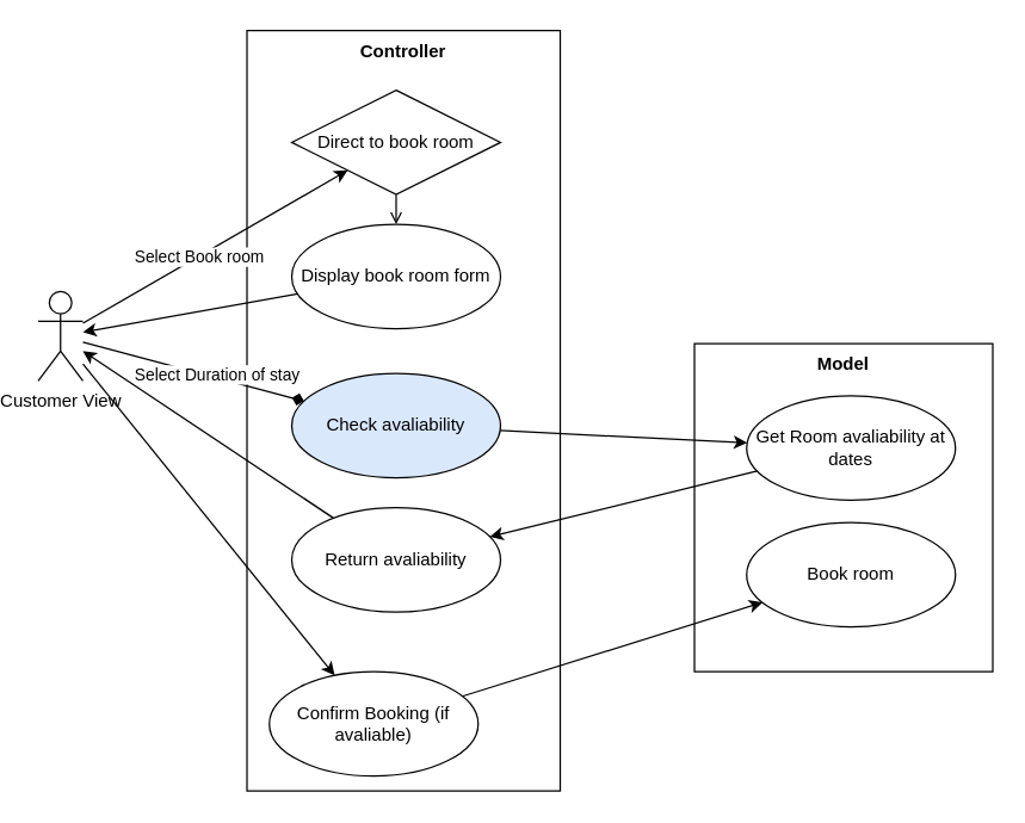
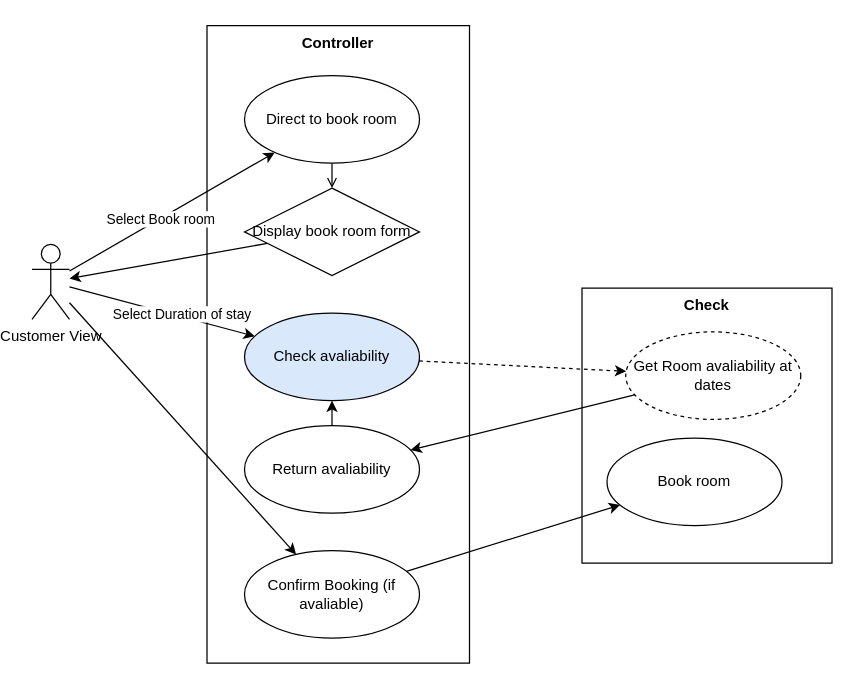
  <mxCell id="0" />
  <mxCell id="1" parent="0" />
  <mxCell id="2" value="Controller" style="shape=rect;html=1;verticalAlign=top;fontStyle=1;whiteSpace=wrap;align=center;" parent="1" vertex="1"><mxGeometry x="160" y="20" width="210" height="510" as="geometry" /></mxCell>
  <mxCell id="3" style="edgeStyle=none;html=1;" edge="1" parent="1" source="8" target="11"><mxGeometry relative="1" as="geometry" /></mxCell>
  <mxCell id="4" value="Select Book room" style="edgeLabel;html=1;align=center;verticalAlign=middle;resizable=0;points=[];" vertex="1" connectable="0" parent="3"><mxGeometry x="-0.118" relative="1" as="geometry"><mxPoint as="offset" /></mxGeometry></mxCell>
- <mxCell id="5" style="edgeStyle=none;html=1;endArrow=diamond;" edge="1" parent="1" source="8" target="17"><mxGeometry relative="1" as="geometry"><mxPoint x="120" y="270" as="targetPoint" /></mxGeometry></mxCell>
+ <mxCell id="5" style="edgeStyle=none;html=1;" edge="1" parent="1" source="8" target="17"><mxGeometry relative="1" as="geometry"><mxPoint x="120" y="270" as="targetPoint" /></mxGeometry></mxCell>
  <mxCell id="6" value="Select Duration of stay" style="edgeLabel;html=1;align=center;verticalAlign=middle;resizable=0;points=[];" vertex="1" connectable="0" parent="5"><mxGeometry x="-0.113" y="1" relative="1" as="geometry"><mxPoint x="24" y="5" as="offset" /></mxGeometry></mxCell>
  <mxCell id="7" style="edgeStyle=none;html=1;" edge="1" parent="1" source="8" target="21"><mxGeometry relative="1" as="geometry"><mxPoint x="250" y="470" as="targetPoint" /></mxGeometry></mxCell>
  <mxCell id="8" value="Customer View" style="shape=umlActor;html=1;verticalLabelPosition=bottom;verticalAlign=top;align=center;" parent="1" vertex="1"><mxGeometry x="20" y="195" width="30" height="60" as="geometry" /></mxCell>
- <mxCell id="9" value="Model" style="shape=rect;html=1;verticalAlign=top;fontStyle=1;whiteSpace=wrap;align=center;" parent="1" vertex="1"><mxGeometry x="460" y="230" width="200" height="220" as="geometry" /></mxCell>
+ <mxCell id="9" value="Check" style="shape=rect;html=1;verticalAlign=top;fontStyle=1;whiteSpace=wrap;align=center;" parent="1" vertex="1"><mxGeometry x="460" y="230" width="200" height="220" as="geometry" /></mxCell>
  <mxCell id="10" style="edgeStyle=none;html=1;endArrow=open;" edge="1" parent="1" source="11" target="15"><mxGeometry relative="1" as="geometry"><mxPoint x="260" y="340" as="targetPoint" /></mxGeometry></mxCell>
- <mxCell id="11" value="Direct to book room" style="rhombus;whiteSpace=wrap;html=1;" parent="1" vertex="1"><mxGeometry x="190" y="60" width="140" height="70" as="geometry" /></mxCell>
+ <mxCell id="11" value="Direct to book room" style="ellipse;whiteSpace=wrap;html=1;" parent="1" vertex="1"><mxGeometry x="190" y="60" width="140" height="70" as="geometry" /></mxCell>
  <mxCell id="12" style="edgeStyle=none;html=1;" edge="1" parent="1" source="13" target="19"><mxGeometry relative="1" as="geometry"><mxPoint x="330" y="500" as="targetPoint" /></mxGeometry></mxCell>
- <mxCell id="13" value="Get Room avaliability at dates" style="ellipse;whiteSpace=wrap;html=1;" parent="1" vertex="1"><mxGeometry x="495" y="265" width="140" height="70" as="geometry" /></mxCell>
+ <mxCell id="13" value="Get Room avaliability at dates" style="ellipse;whiteSpace=wrap;html=1;dashed=1;" parent="1" vertex="1"><mxGeometry x="495" y="265" width="140" height="70" as="geometry" /></mxCell>
  <mxCell id="14" style="edgeStyle=none;html=1;" edge="1" parent="1" source="15" target="8"><mxGeometry relative="1" as="geometry" /></mxCell>
- <mxCell id="15" value="Display book room form" style="ellipse;whiteSpace=wrap;html=1;" vertex="1" parent="1"><mxGeometry x="190" y="150" width="140" height="70" as="geometry" /></mxCell>
- <mxCell id="16" style="edgeStyle=none;html=1;" edge="1" parent="1" source="17" target="13"><mxGeometry relative="1" as="geometry"><mxPoint x="498.484" y="245.904" as="targetPoint" /></mxGeometry></mxCell>
+ <mxCell id="15" value="Display book room form" style="rhombus;whiteSpace=wrap;html=1;" vertex="1" parent="1"><mxGeometry x="190" y="150" width="140" height="70" as="geometry" /></mxCell>
+ <mxCell id="16" style="edgeStyle=none;html=1;dashed=1;" edge="1" parent="1" source="17" target="13"><mxGeometry relative="1" as="geometry"><mxPoint x="498.484" y="245.904" as="targetPoint" /></mxGeometry></mxCell>
  <mxCell id="17" value="Check avaliability" style="ellipse;whiteSpace=wrap;html=1;fillColor=#dae8fc;" vertex="1" parent="1"><mxGeometry x="190" y="250" width="140" height="70" as="geometry" /></mxCell>
- <mxCell id="18" style="edgeStyle=none;html=1;" edge="1" parent="1" source="19" target="8"><mxGeometry relative="1" as="geometry" /></mxCell>
+ <mxCell id="18" style="edgeStyle=none;html=1;" edge="1" parent="1" source="19" target="17"><mxGeometry relative="1" as="geometry" /></mxCell>
  <mxCell id="19" value="Return avaliability" style="ellipse;whiteSpace=wrap;html=1;" vertex="1" parent="1"><mxGeometry x="190" y="340" width="140" height="70" as="geometry" /></mxCell>
  <mxCell id="20" style="edgeStyle=none;html=1;" edge="1" parent="1" source="21" target="22"><mxGeometry relative="1" as="geometry"><mxPoint x="510" y="400" as="targetPoint" /></mxGeometry></mxCell>
- <mxCell id="21" value="Confirm Booking (if avaliable)" style="ellipse;whiteSpace=wrap;html=1;" vertex="1" parent="1"><mxGeometry x="175" y="450" width="140" height="70" as="geometry" /></mxCell>
- <mxCell id="22" value="Book room" style="ellipse;whiteSpace=wrap;html=1;" vertex="1" parent="1"><mxGeometry x="495" y="350" width="140" height="70" as="geometry" /></mxCell>
+ <mxCell id="21" value="Confirm Booking (if avaliable)" style="ellipse;whiteSpace=wrap;html=1;" vertex="1" parent="1"><mxGeometry x="190" y="440" width="140" height="70" as="geometry" /></mxCell>
+ <mxCell id="22" value="Book room" style="ellipse;whiteSpace=wrap;html=1;" vertex="1" parent="1"><mxGeometry x="480" y="350" width="140" height="70" as="geometry" /></mxCell>
